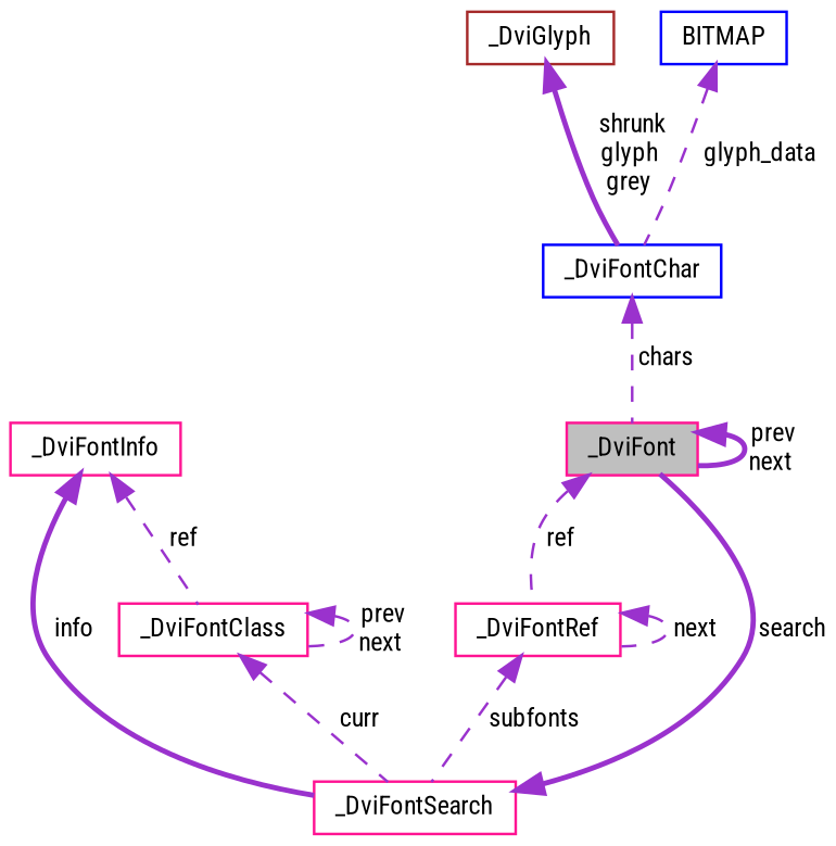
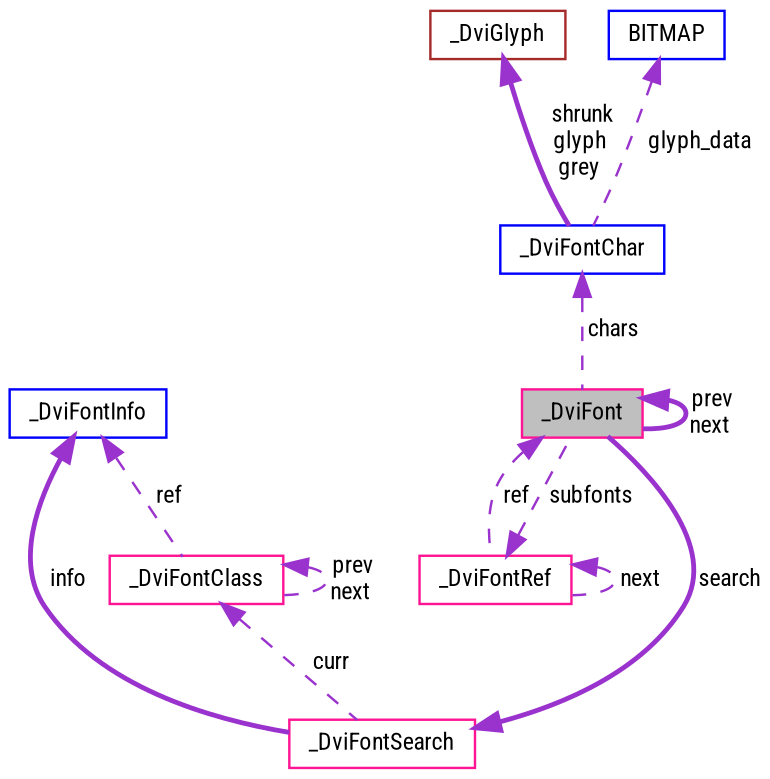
  digraph {
    fontname="Roboto Condensed"
    node [color=deeppink fillcolor=white fontname="Roboto Condensed" fontsize=10 shape=record style=filled]
    edge [color=darkorchid3 dir=back fontname="Roboto Condensed" fontsize=10 labelfontname=Helvetica labelfontsize=10 style=dashed]
    n1 [fillcolor=grey75 fontcolor=black height=0.2 label=_DviFont width=0.4]
    n2 [height=0.2 label=_DviFontRef width=0.4]
    n3 [height=0.2 label=_DviFontSearch width=0.4]
-   n4 [height=0.2 label=_DviFontInfo width=0.4]
+   n4 [color=blue height=0.2 label=_DviFontInfo width=0.4]
    n5 [height=0.2 label=_DviFontClass width=0.4]
    n6 [color=blue height=0.2 label=_DviFontChar width=0.4]
    n7 [color=brown height=0.2 label=_DviGlyph width=0.4]
    n8 [color=blue height=0.2 label=BITMAP width=0.4]
    n1 -> n1 [label=" prev\nnext" style=bold]
    n1 -> n2 [label=" ref"]
-   n2 -> n3 [label=" subfonts"]
+   n2 -> n1 [label=" subfonts"]
    n2 -> n2 [label=" next"]
    n3 -> n1 [label=" search" style=bold]
    n4 -> n3 [label=" info" style=bold]
    n4 -> n5 [label=" ref"]
    n5 -> n3 [label=" curr"]
    n5 -> n5 [label=" prev\nnext"]
    n6 -> n1 [label=" chars"]
    n7 -> n6 [label=" shrunk\nglyph\ngrey" style=bold]
    n8 -> n6 [label=" glyph_data"]
  }
